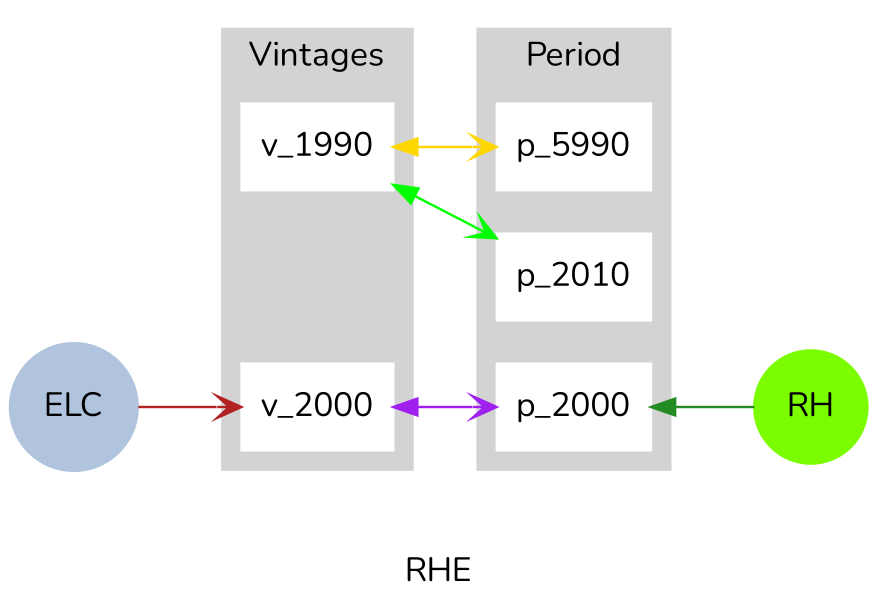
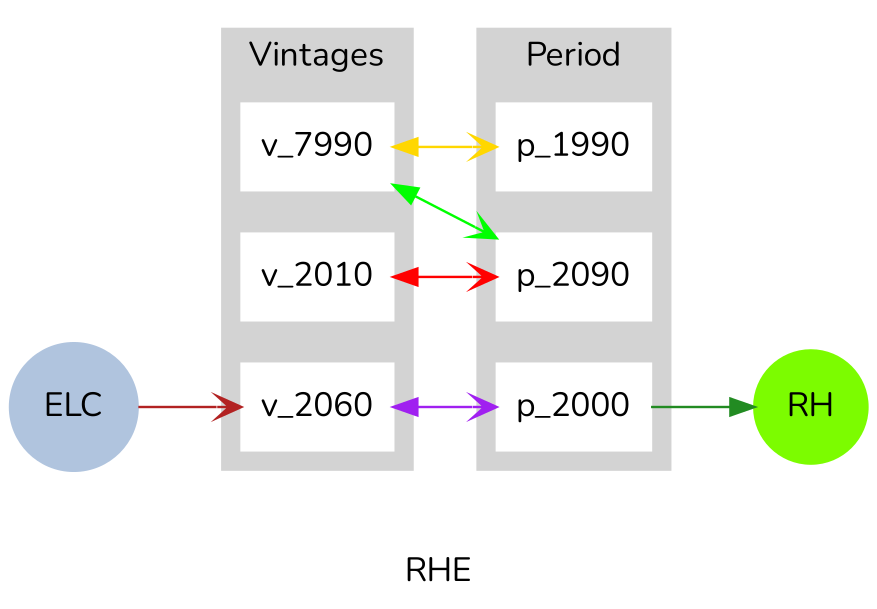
  strict digraph {
    color=black
    compound=True
    concentrate=True
    fontname=Nunito
    label=RHE
    rankdir=LR
    splines=False
    node [color=white fontname=Nunito shape=box style=filled]
    edge [arrowhead=vee decorate=True dir=both fontname=Nunito fontsize=8 labelfloat=false labelfontcolor=lightgreen weight=0.5]
-   v_1990
-   v_2000
-   p_1990 [label=p_5990]
+   v_1990 [label=v_7990]
+   v_2000 [label=v_2060]
+   v_2010
+   p_1990
    p_2000
-   p_2010
+   p_2010 [label=p_2090]
    RH [color=lawngreen shape=circle]
    ELC [color=lightsteelblue shape=circle]
    subgraph cluster_1 {
      color=lightgrey
      label=Vintages
      style=filled
      v_1990
      v_2000
+     v_2010
    }
    subgraph cluster_2 {
      color=lightgrey
      label=Period
      style=filled
      p_1990
      p_2000
      p_2010
    }
    subgraph sub_3 {
      RH
      ELC
    }
    subgraph sub_4 {
      v_2000
      p_2000
      RH
      ELC
    }
    subgraph sub_5 {
      v_1990
      v_2000
+     v_2010
      p_1990
      p_2000
      p_2010
    }
    v_1990 -> p_1990 [color=gold label="   "]
    v_1990 -> p_2010 [color=green label="   "]
    v_2000 -> p_2000 [color=purple label="   "]
-   RH -> p_2000 [arrowhead=normal color=forestgreen dir=forward label="   "]
+   v_2010 -> p_2010 [color=red label="   "]
+   p_2000 -> RH [arrowhead=normal color=forestgreen dir=forward label="   "]
    ELC -> v_2000 [color=firebrick dir=forward label="   "]
  }
